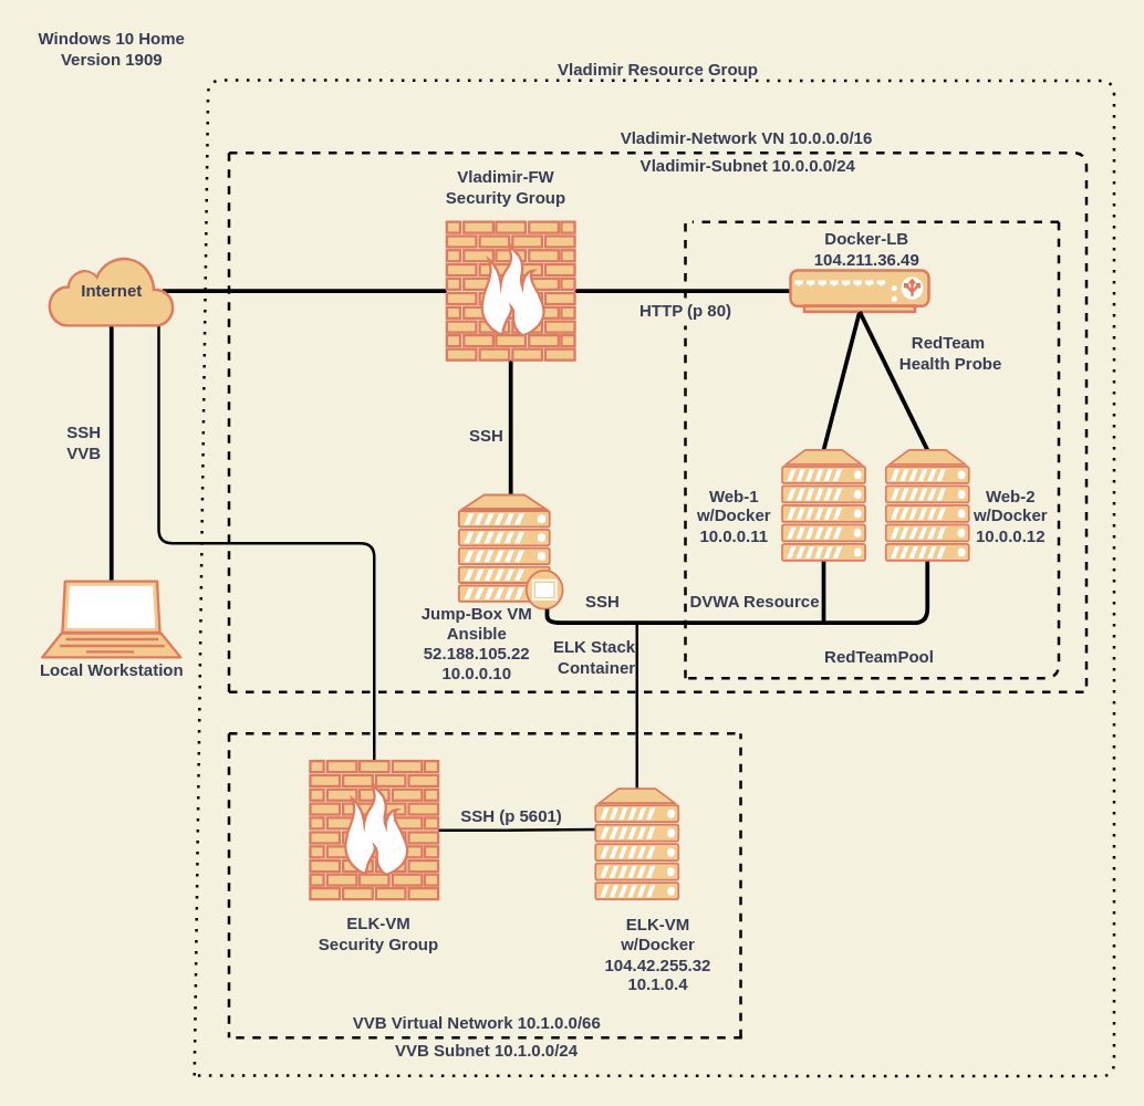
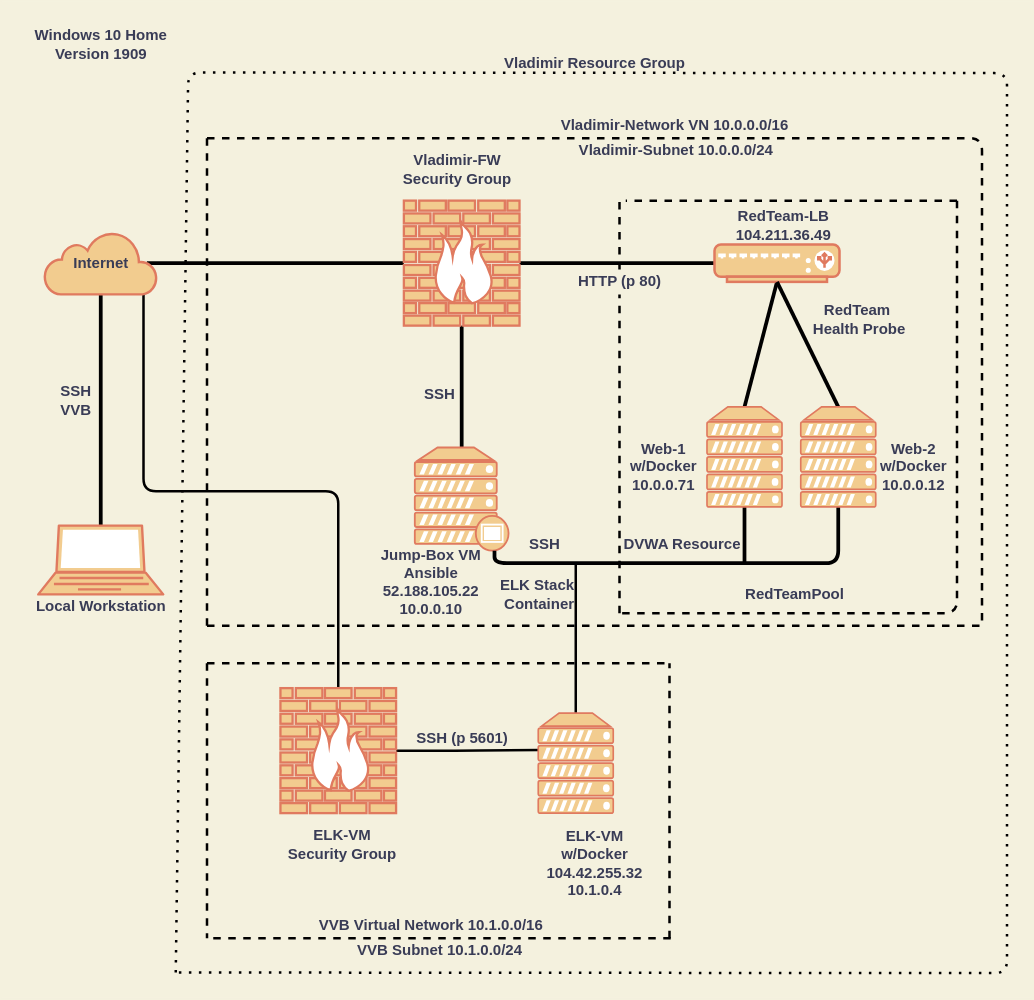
  <mxCell id="0" />
  <mxCell id="1" parent="0" />
  <mxCell id="2" style="rounded=1;sketch=0;orthogonalLoop=1;jettySize=auto;html=1;exitX=0.5;exitY=0;exitDx=0;exitDy=0;exitPerimeter=0;fillColor=#F2CC8F;fontColor=#393C56;fontStyle=1;strokeWidth=3;endArrow=none;endFill=0;" edge="1" parent="1" source="3" target="6"><mxGeometry relative="1" as="geometry" /></mxCell>
  <mxCell id="3" value="" style="fontColor=#393C56;verticalAlign=top;verticalLabelPosition=bottom;labelPosition=center;align=center;html=1;outlineConnect=0;fillColor=#F2CC8F;strokeColor=#E07A5F;gradientDirection=north;strokeWidth=2;shape=mxgraph.networks.laptop;" vertex="1" parent="1"><mxGeometry x="30" y="420" width="100" height="55" as="geometry" /></mxCell>
  <mxCell id="4" style="edgeStyle=none;rounded=1;sketch=0;orthogonalLoop=1;jettySize=auto;html=1;exitX=0.91;exitY=0.5;exitDx=0;exitDy=0;exitPerimeter=0;entryX=0;entryY=0.5;entryDx=0;entryDy=0;entryPerimeter=0;endArrow=none;endFill=0;strokeColor=#000000;strokeWidth=3;fillColor=#F2CC8F;fontColor=#393C56;" edge="1" parent="1" source="6" target="9"><mxGeometry relative="1" as="geometry" /></mxCell>
  <mxCell id="5" style="edgeStyle=orthogonalEdgeStyle;rounded=1;sketch=0;orthogonalLoop=1;jettySize=auto;html=1;exitX=0.88;exitY=1;exitDx=0;exitDy=0;exitPerimeter=0;entryX=0.5;entryY=0;entryDx=0;entryDy=0;entryPerimeter=0;endArrow=none;endFill=0;strokeColor=#000000;strokeWidth=2;fillColor=#F2CC8F;fontColor=#393C56;" edge="1" parent="1" source="6" target="37"><mxGeometry relative="1" as="geometry" /></mxCell>
  <mxCell id="6" value="Internet" style="html=1;outlineConnect=0;fillColor=#F2CC8F;strokeColor=#E07A5F;gradientDirection=north;strokeWidth=2;shape=mxgraph.networks.cloud;fontColor=#393C56;fontStyle=1" vertex="1" parent="1"><mxGeometry x="35" y="185" width="90" height="50" as="geometry" /></mxCell>
  <mxCell id="7" style="edgeStyle=none;rounded=1;sketch=0;orthogonalLoop=1;jettySize=auto;html=1;exitX=1;exitY=0.5;exitDx=0;exitDy=0;exitPerimeter=0;entryX=0;entryY=0.5;entryDx=0;entryDy=0;entryPerimeter=0;endArrow=none;endFill=0;strokeColor=#000000;strokeWidth=3;fillColor=#F2CC8F;fontColor=#393C56;" edge="1" parent="1" source="9" target="11"><mxGeometry relative="1" as="geometry" /></mxCell>
  <mxCell id="8" value="" style="edgeStyle=none;rounded=1;sketch=0;orthogonalLoop=1;jettySize=auto;html=1;endArrow=none;endFill=0;strokeColor=#000000;strokeWidth=3;fillColor=#F2CC8F;fontColor=#393C56;" edge="1" parent="1" source="9" target="12"><mxGeometry relative="1" as="geometry" /></mxCell>
  <mxCell id="9" value="" style="fontColor=#393C56;verticalAlign=top;verticalLabelPosition=bottom;labelPosition=center;align=center;html=1;outlineConnect=0;fillColor=#F2CC8F;strokeColor=#E07A5F;gradientDirection=north;strokeWidth=2;shape=mxgraph.networks.firewall;" vertex="1" parent="1"><mxGeometry x="322.5" y="160" width="92.5" height="100" as="geometry" /></mxCell>
  <mxCell id="10" style="edgeStyle=none;rounded=1;sketch=0;orthogonalLoop=1;jettySize=auto;html=1;exitX=0.5;exitY=1;exitDx=0;exitDy=0;exitPerimeter=0;entryX=0.5;entryY=0;entryDx=0;entryDy=0;entryPerimeter=0;endArrow=none;endFill=0;strokeColor=#000000;strokeWidth=3;fillColor=#F2CC8F;fontColor=#393C56;" edge="1" parent="1" source="11" target="14"><mxGeometry relative="1" as="geometry" /></mxCell>
  <mxCell id="11" value="" style="fontColor=#393C56;verticalAlign=top;verticalLabelPosition=bottom;labelPosition=center;align=center;html=1;outlineConnect=0;fillColor=#F2CC8F;strokeColor=#E07A5F;gradientDirection=north;strokeWidth=2;shape=mxgraph.networks.load_balancer;" vertex="1" parent="1"><mxGeometry x="571" y="195" width="100" height="30" as="geometry" /></mxCell>
  <mxCell id="12" value="" style="fontColor=#393C56;verticalAlign=top;verticalLabelPosition=bottom;labelPosition=center;align=center;html=1;outlineConnect=0;fillColor=#F2CC8F;strokeColor=#E07A5F;gradientDirection=north;strokeWidth=2;shape=mxgraph.networks.proxy_server;" vertex="1" parent="1"><mxGeometry x="331.25" y="357.5" width="75" height="82.5" as="geometry" /></mxCell>
  <mxCell id="13" style="edgeStyle=none;rounded=1;sketch=0;orthogonalLoop=1;jettySize=auto;html=1;exitX=0.5;exitY=1;exitDx=0;exitDy=0;exitPerimeter=0;endArrow=none;endFill=0;strokeColor=#000000;strokeWidth=3;fillColor=#F2CC8F;fontColor=#393C56;" edge="1" parent="1" source="14"><mxGeometry relative="1" as="geometry"><mxPoint x="595" y="450" as="targetPoint" /></mxGeometry></mxCell>
  <mxCell id="14" value="" style="fontColor=#393C56;verticalAlign=top;verticalLabelPosition=bottom;labelPosition=center;align=center;html=1;outlineConnect=0;fillColor=#F2CC8F;strokeColor=#E07A5F;gradientDirection=north;strokeWidth=2;shape=mxgraph.networks.server;" vertex="1" parent="1"><mxGeometry x="565" y="325" width="60" height="80" as="geometry" /></mxCell>
  <mxCell id="15" style="edgeStyle=none;rounded=1;sketch=0;orthogonalLoop=1;jettySize=auto;html=1;exitX=0.5;exitY=0;exitDx=0;exitDy=0;exitPerimeter=0;endArrow=none;endFill=0;strokeColor=#000000;strokeWidth=3;fillColor=#F2CC8F;fontColor=#393C56;entryX=0.5;entryY=1;entryDx=0;entryDy=0;entryPerimeter=0;" edge="1" parent="1" source="17" target="11"><mxGeometry relative="1" as="geometry"><mxPoint x="626" y="230" as="targetPoint" /></mxGeometry></mxCell>
  <mxCell id="16" style="edgeStyle=elbowEdgeStyle;rounded=1;sketch=0;orthogonalLoop=1;jettySize=auto;html=1;exitX=0.5;exitY=1;exitDx=0;exitDy=0;exitPerimeter=0;endArrow=none;endFill=0;strokeColor=#000000;strokeWidth=3;fillColor=#F2CC8F;fontColor=#393C56;" edge="1" parent="1" source="17" target="12"><mxGeometry relative="1" as="geometry"><mxPoint x="590" y="480" as="targetPoint" /><Array as="points"><mxPoint x="395" y="450" /><mxPoint x="590" y="470" /></Array></mxGeometry></mxCell>
  <mxCell id="17" value="" style="fontColor=#393C56;verticalAlign=top;verticalLabelPosition=bottom;labelPosition=center;align=center;html=1;outlineConnect=0;fillColor=#F2CC8F;strokeColor=#E07A5F;gradientDirection=north;strokeWidth=2;shape=mxgraph.networks.server;" vertex="1" parent="1"><mxGeometry x="640" y="325" width="60" height="80" as="geometry" /></mxCell>
  <mxCell id="18" value="Local Workstation" style="text;html=1;resizable=0;autosize=1;align=center;verticalAlign=middle;points=[];fillColor=none;strokeColor=none;rounded=0;sketch=0;fontColor=#393C56;fontStyle=1" vertex="1" parent="1"><mxGeometry x="20" y="475" width="120" height="20" as="geometry" /></mxCell>
  <mxCell id="19" value="SSH&lt;br&gt;VVB" style="text;html=1;resizable=0;autosize=1;align=center;verticalAlign=middle;points=[];fillColor=none;strokeColor=none;rounded=0;sketch=0;fontColor=#393C56;fontStyle=1" vertex="1" parent="1"><mxGeometry x="35" y="305" width="50" height="30" as="geometry" /></mxCell>
  <mxCell id="20" value="Vladimir Resource Group" style="text;html=1;resizable=0;autosize=1;align=center;verticalAlign=middle;points=[];fillColor=none;strokeColor=none;rounded=0;shadow=1;sketch=0;fontColor=#393C56;fontStyle=1" vertex="1" parent="1"><mxGeometry x="395" y="40" width="160" height="20" as="geometry" /></mxCell>
- <mxCell id="21" value="VVB Virtual Network 10.1.0.0/66" style="text;html=1;resizable=0;autosize=1;align=center;verticalAlign=middle;points=[];fillColor=none;strokeColor=none;rounded=0;shadow=1;sketch=0;fontColor=#393C56;fontStyle=1" vertex="1" parent="1"><mxGeometry x="248.75" y="730" width="190" height="20" as="geometry" /></mxCell>
+ <mxCell id="21" value="VVB Virtual Network 10.1.0.0/16" style="text;html=1;resizable=0;autosize=1;align=center;verticalAlign=middle;points=[];fillColor=none;strokeColor=none;rounded=0;shadow=1;sketch=0;fontColor=#393C56;fontStyle=1" vertex="1" parent="1"><mxGeometry x="248.75" y="730" width="190" height="20" as="geometry" /></mxCell>
  <mxCell id="22" value="&lt;b&gt;Vladimir-FW&lt;br&gt;Security Group&lt;/b&gt;" style="text;html=1;resizable=0;autosize=1;align=center;verticalAlign=middle;points=[];fillColor=none;strokeColor=none;rounded=0;shadow=1;sketch=0;fontColor=#393C56;" vertex="1" parent="1"><mxGeometry x="315" y="120" width="100" height="30" as="geometry" /></mxCell>
- <mxCell id="23" value="&lt;b&gt;Docker-LB&lt;br&gt;104.211.36.49&lt;br&gt;&lt;/b&gt;" style="text;html=1;resizable=0;autosize=1;align=center;verticalAlign=middle;points=[];fillColor=none;strokeColor=none;rounded=0;shadow=1;sketch=0;fontColor=#393C56;" vertex="1" parent="1"><mxGeometry x="581" y="165" width="90" height="30" as="geometry" /></mxCell>
+ <mxCell id="23" value="&lt;b&gt;RedTeam-LB&lt;br&gt;104.211.36.49&lt;br&gt;&lt;/b&gt;" style="text;html=1;resizable=0;autosize=1;align=center;verticalAlign=middle;points=[];fillColor=none;strokeColor=none;rounded=0;shadow=1;sketch=0;fontColor=#393C56;" vertex="1" parent="1"><mxGeometry x="581" y="165" width="90" height="30" as="geometry" /></mxCell>
  <mxCell id="24" value="&lt;b&gt;Jump-Box VM&lt;br&gt;Ansible&lt;br&gt;52.188.105.22&lt;br&gt;10.0.0.10&lt;br&gt;&lt;/b&gt;" style="text;html=1;resizable=0;autosize=1;align=center;verticalAlign=middle;points=[];fillColor=none;strokeColor=none;rounded=0;shadow=1;sketch=0;fontColor=#393C56;" vertex="1" parent="1"><mxGeometry x="293.75" y="435" width="100" height="60" as="geometry" /></mxCell>
- <mxCell id="25" value="&lt;b&gt;Web-1&lt;br&gt;w/Docker&lt;br&gt;10.0.0.11&lt;br&gt;&lt;/b&gt;" style="text;html=1;resizable=0;autosize=1;align=center;verticalAlign=middle;points=[];fillColor=none;strokeColor=none;rounded=0;shadow=1;sketch=0;fontColor=#393C56;" vertex="1" parent="1"><mxGeometry x="495" y="347.5" width="70" height="50" as="geometry" /></mxCell>
+ <mxCell id="25" value="&lt;b&gt;Web-1&lt;br&gt;w/Docker&lt;br&gt;10.0.0.71&lt;br&gt;&lt;/b&gt;" style="text;html=1;resizable=0;autosize=1;align=center;verticalAlign=middle;points=[];fillColor=none;strokeColor=none;rounded=0;shadow=1;sketch=0;fontColor=#393C56;" vertex="1" parent="1"><mxGeometry x="495" y="347.5" width="70" height="50" as="geometry" /></mxCell>
  <mxCell id="26" value="&lt;b&gt;Web-2&lt;br&gt;&lt;/b&gt;&lt;b&gt;w/Docker&lt;/b&gt;&lt;b&gt;&lt;br&gt;10.0.0.12&lt;br&gt;&lt;/b&gt;" style="text;html=1;resizable=0;autosize=1;align=center;verticalAlign=middle;points=[];fillColor=none;strokeColor=none;rounded=0;shadow=1;sketch=0;fontColor=#393C56;" vertex="1" parent="1"><mxGeometry x="695" y="347.5" width="70" height="50" as="geometry" /></mxCell>
  <mxCell id="27" value="&lt;b&gt;SSH&lt;/b&gt;" style="text;html=1;resizable=0;autosize=1;align=center;verticalAlign=middle;points=[];fillColor=none;strokeColor=none;rounded=0;shadow=1;sketch=0;fontColor=#393C56;" vertex="1" parent="1"><mxGeometry x="331.25" y="305" width="40" height="20" as="geometry" /></mxCell>
  <mxCell id="28" value="" style="endArrow=none;dashed=1;html=1;strokeColor=#000000;strokeWidth=2;fillColor=#F2CC8F;fontColor=#393C56;" edge="1" parent="1" source="34"><mxGeometry width="50" height="50" relative="1" as="geometry"><mxPoint x="495" y="490" as="sourcePoint" /><mxPoint x="495" y="160" as="targetPoint" /><Array as="points" /></mxGeometry></mxCell>
  <mxCell id="29" value="" style="endArrow=none;dashed=1;html=1;strokeColor=#000000;strokeWidth=2;fillColor=#F2CC8F;fontColor=#393C56;" edge="1" parent="1"><mxGeometry width="50" height="50" relative="1" as="geometry"><mxPoint x="765" y="160" as="sourcePoint" /><mxPoint x="495" y="490" as="targetPoint" /><Array as="points"><mxPoint x="765" y="490" /></Array></mxGeometry></mxCell>
  <mxCell id="30" value="&lt;b&gt;RedTeamPool&lt;br&gt;&lt;/b&gt;" style="text;html=1;resizable=0;autosize=1;align=center;verticalAlign=middle;points=[];fillColor=none;strokeColor=none;rounded=0;shadow=1;sketch=0;fontColor=#393C56;" vertex="1" parent="1"><mxGeometry x="590" y="465" width="90" height="20" as="geometry" /></mxCell>
  <mxCell id="31" value="" style="endArrow=none;dashed=1;html=1;strokeColor=#000000;strokeWidth=2;fillColor=#F2CC8F;fontColor=#393C56;" edge="1" parent="1"><mxGeometry width="50" height="50" relative="1" as="geometry"><mxPoint x="765" y="160" as="sourcePoint" /><mxPoint x="500" y="160" as="targetPoint" /></mxGeometry></mxCell>
  <mxCell id="32" value="&lt;b&gt;DVWA Resource&lt;/b&gt;" style="text;html=1;resizable=0;autosize=1;align=center;verticalAlign=middle;points=[];fillColor=none;strokeColor=none;rounded=0;shadow=1;sketch=0;fontColor=#393C56;" vertex="1" parent="1"><mxGeometry x="485" y="425" width="120" height="20" as="geometry" /></mxCell>
  <mxCell id="33" value="&lt;b&gt;RedTeam&lt;br&gt;&amp;nbsp;Health Probe&lt;/b&gt;" style="text;html=1;resizable=0;autosize=1;align=center;verticalAlign=middle;points=[];fillColor=none;strokeColor=none;rounded=0;shadow=1;sketch=0;fontColor=#393C56;" vertex="1" parent="1"><mxGeometry x="640" y="240" width="90" height="30" as="geometry" /></mxCell>
  <mxCell id="34" value="&lt;b&gt;HTTP (p 80)&lt;/b&gt;" style="text;html=1;resizable=0;autosize=1;align=center;verticalAlign=middle;points=[];fillColor=none;strokeColor=none;rounded=0;shadow=1;sketch=0;fontColor=#393C56;" vertex="1" parent="1"><mxGeometry x="455" y="215" width="80" height="20" as="geometry" /></mxCell>
  <mxCell id="35" value="" style="endArrow=none;dashed=1;html=1;strokeColor=#000000;strokeWidth=2;fillColor=#F2CC8F;fontColor=#393C56;" edge="1" parent="1" target="34"><mxGeometry width="50" height="50" relative="1" as="geometry"><mxPoint x="495" y="490" as="sourcePoint" /><mxPoint x="495" y="160" as="targetPoint" /><Array as="points"><mxPoint x="495" y="400" /></Array></mxGeometry></mxCell>
  <mxCell id="36" style="edgeStyle=orthogonalEdgeStyle;rounded=1;sketch=0;orthogonalLoop=1;jettySize=auto;html=1;exitX=1;exitY=0.5;exitDx=0;exitDy=0;exitPerimeter=0;entryX=0.03;entryY=0.368;entryDx=0;entryDy=0;entryPerimeter=0;endArrow=none;endFill=0;strokeColor=#000000;strokeWidth=2;fillColor=#F2CC8F;fontColor=#393C56;" edge="1" parent="1" source="37" target="40"><mxGeometry relative="1" as="geometry" /></mxCell>
  <mxCell id="37" value="" style="fontColor=#393C56;verticalAlign=top;verticalLabelPosition=bottom;labelPosition=center;align=center;html=1;outlineConnect=0;fillColor=#F2CC8F;strokeColor=#E07A5F;gradientDirection=north;strokeWidth=2;shape=mxgraph.networks.firewall;" vertex="1" parent="1"><mxGeometry x="223.75" y="550" width="92.5" height="100" as="geometry" /></mxCell>
  <mxCell id="38" value="&lt;b&gt;ELK-VM&lt;br&gt;Security Group&lt;br&gt;&lt;/b&gt;" style="text;html=1;resizable=0;autosize=1;align=center;verticalAlign=middle;points=[];fillColor=none;strokeColor=none;rounded=0;shadow=1;sketch=0;fontColor=#393C56;" vertex="1" parent="1"><mxGeometry x="222.5" y="660" width="100" height="30" as="geometry" /></mxCell>
  <mxCell id="39" style="edgeStyle=orthogonalEdgeStyle;rounded=1;sketch=0;orthogonalLoop=1;jettySize=auto;html=1;exitX=0.5;exitY=0;exitDx=0;exitDy=0;exitPerimeter=0;endArrow=none;endFill=0;strokeColor=#000000;strokeWidth=2;fillColor=#F2CC8F;fontColor=#393C56;" edge="1" parent="1" source="40"><mxGeometry relative="1" as="geometry"><mxPoint x="460" y="450" as="targetPoint" /></mxGeometry></mxCell>
  <mxCell id="40" value="" style="fontColor=#393C56;verticalAlign=top;verticalLabelPosition=bottom;labelPosition=center;align=center;html=1;outlineConnect=0;fillColor=#F2CC8F;strokeColor=#E07A5F;gradientDirection=north;strokeWidth=2;shape=mxgraph.networks.server;" vertex="1" parent="1"><mxGeometry x="430" y="570" width="60" height="80" as="geometry" /></mxCell>
  <mxCell id="41" value="&lt;b&gt;ELK-VM&lt;br&gt;w/Docker&lt;br&gt;104.42.255.32&lt;br&gt;10.1.0.4&lt;br&gt;&lt;/b&gt;" style="text;html=1;resizable=0;autosize=1;align=center;verticalAlign=middle;points=[];fillColor=none;strokeColor=none;rounded=0;shadow=1;sketch=0;fontColor=#393C56;" vertex="1" parent="1"><mxGeometry x="430" y="660" width="90" height="60" as="geometry" /></mxCell>
  <mxCell id="42" value="" style="endArrow=none;dashed=1;html=1;strokeColor=#000000;strokeWidth=2;fillColor=#F2CC8F;fontColor=#393C56;" edge="1" parent="1"><mxGeometry width="50" height="50" relative="1" as="geometry"><mxPoint x="170" y="750" as="sourcePoint" /><mxPoint x="540" y="750" as="targetPoint" /></mxGeometry></mxCell>
  <mxCell id="43" value="" style="endArrow=none;dashed=1;html=1;strokeColor=#000000;strokeWidth=2;fillColor=#F2CC8F;fontColor=#393C56;" edge="1" parent="1"><mxGeometry width="50" height="50" relative="1" as="geometry"><mxPoint x="535" y="750" as="sourcePoint" /><mxPoint x="535" y="530" as="targetPoint" /></mxGeometry></mxCell>
  <mxCell id="44" value="" style="endArrow=none;dashed=1;html=1;strokeColor=#000000;strokeWidth=2;fillColor=#F2CC8F;fontColor=#393C56;" edge="1" parent="1"><mxGeometry width="50" height="50" relative="1" as="geometry"><mxPoint x="165" y="530" as="sourcePoint" /><mxPoint x="535" y="530" as="targetPoint" /></mxGeometry></mxCell>
  <mxCell id="45" value="" style="endArrow=none;dashed=1;html=1;strokeColor=#000000;strokeWidth=2;fillColor=#F2CC8F;fontColor=#393C56;" edge="1" parent="1"><mxGeometry width="50" height="50" relative="1" as="geometry"><mxPoint x="165" y="530" as="sourcePoint" /><mxPoint x="165" y="750" as="targetPoint" /></mxGeometry></mxCell>
  <mxCell id="46" value="&lt;b&gt;Vladimir-Network VN 10.0.0.0/16&lt;br&gt;&lt;/b&gt;" style="text;html=1;resizable=0;autosize=1;align=center;verticalAlign=middle;points=[];fillColor=none;strokeColor=none;rounded=0;shadow=1;sketch=0;fontColor=#393C56;" vertex="1" parent="1"><mxGeometry x="438.75" y="90" width="200" height="20" as="geometry" /></mxCell>
  <mxCell id="47" value="&lt;b&gt;SSH (p 5601)&lt;/b&gt;" style="text;html=1;resizable=0;autosize=1;align=center;verticalAlign=middle;points=[];fillColor=none;strokeColor=none;rounded=0;shadow=1;sketch=0;fontColor=#393C56;" vertex="1" parent="1"><mxGeometry x="323.75" y="580" width="90" height="20" as="geometry" /></mxCell>
  <mxCell id="48" value="" style="endArrow=none;dashed=1;html=1;strokeColor=#000000;strokeWidth=2;fillColor=#F2CC8F;fontColor=#393C56;" edge="1" parent="1"><mxGeometry width="50" height="50" relative="1" as="geometry"><mxPoint x="165" y="500" as="sourcePoint" /><mxPoint x="785" y="500" as="targetPoint" /></mxGeometry></mxCell>
  <mxCell id="49" value="" style="endArrow=none;dashed=1;html=1;strokeColor=#000000;strokeWidth=2;fillColor=#F2CC8F;fontColor=#393C56;" edge="1" parent="1"><mxGeometry width="50" height="50" relative="1" as="geometry"><mxPoint x="165" y="500" as="sourcePoint" /><mxPoint x="165" y="110" as="targetPoint" /></mxGeometry></mxCell>
  <mxCell id="50" value="" style="endArrow=none;dashed=1;html=1;strokeColor=#000000;strokeWidth=2;fillColor=#F2CC8F;fontColor=#393C56;" edge="1" parent="1"><mxGeometry width="50" height="50" relative="1" as="geometry"><mxPoint x="165" y="110" as="sourcePoint" /><mxPoint x="785" y="500" as="targetPoint" /><Array as="points"><mxPoint x="785" y="110" /></Array></mxGeometry></mxCell>
  <mxCell id="51" value="" style="endArrow=none;dashed=1;html=1;dashPattern=1 3;strokeWidth=2;fillColor=#F2CC8F;fontColor=#393C56;" edge="1" parent="1"><mxGeometry width="50" height="50" relative="1" as="geometry"><mxPoint x="140" y="777.5" as="sourcePoint" /><mxPoint x="140" y="777.5" as="targetPoint" /><Array as="points"><mxPoint x="150" y="57.5" /><mxPoint x="805" y="58" /><mxPoint x="805" y="420" /><mxPoint x="805" y="778" /></Array></mxGeometry></mxCell>
  <mxCell id="52" value="&lt;b&gt;Vladimir-Subnet 10.0.0.0/24&lt;/b&gt;" style="text;html=1;resizable=0;autosize=1;align=center;verticalAlign=middle;points=[];fillColor=none;strokeColor=none;rounded=0;shadow=1;sketch=0;fontColor=#393C56;" vertex="1" parent="1"><mxGeometry x="455" y="110" width="170" height="20" as="geometry" /></mxCell>
  <mxCell id="53" value="&lt;b&gt;VVB Subnet 10.1.0.0/24&lt;br&gt;&lt;/b&gt;" style="text;html=1;resizable=0;autosize=1;align=center;verticalAlign=middle;points=[];fillColor=none;strokeColor=none;rounded=0;shadow=1;sketch=0;fontColor=#393C56;" vertex="1" parent="1"><mxGeometry x="276.25" y="750" width="150" height="20" as="geometry" /></mxCell>
  <mxCell id="54" value="&lt;b&gt;Windows 10 Home&lt;br&gt;Version 1909&lt;br&gt;&lt;/b&gt;" style="text;html=1;resizable=0;autosize=1;align=center;verticalAlign=middle;points=[];fillColor=none;strokeColor=none;rounded=0;shadow=1;sketch=0;fontColor=#393C56;" vertex="1" parent="1"><mxGeometry x="20" y="20" width="120" height="30" as="geometry" /></mxCell>
  <mxCell id="55" value="&lt;b&gt;ELK Stack&lt;br&gt;&amp;nbsp;Container&lt;/b&gt;" style="text;html=1;resizable=0;autosize=1;align=center;verticalAlign=middle;points=[];fillColor=none;strokeColor=none;rounded=0;shadow=1;sketch=0;fontColor=#393C56;" vertex="1" parent="1"><mxGeometry x="393.75" y="460" width="70" height="30" as="geometry" /></mxCell>
  <mxCell id="56" value="&lt;b&gt;SSH&lt;/b&gt;" style="text;html=1;resizable=0;autosize=1;align=center;verticalAlign=middle;points=[];fillColor=none;strokeColor=none;rounded=0;shadow=1;sketch=0;fontColor=#393C56;" vertex="1" parent="1"><mxGeometry x="415" y="425" width="40" height="20" as="geometry" /></mxCell>
